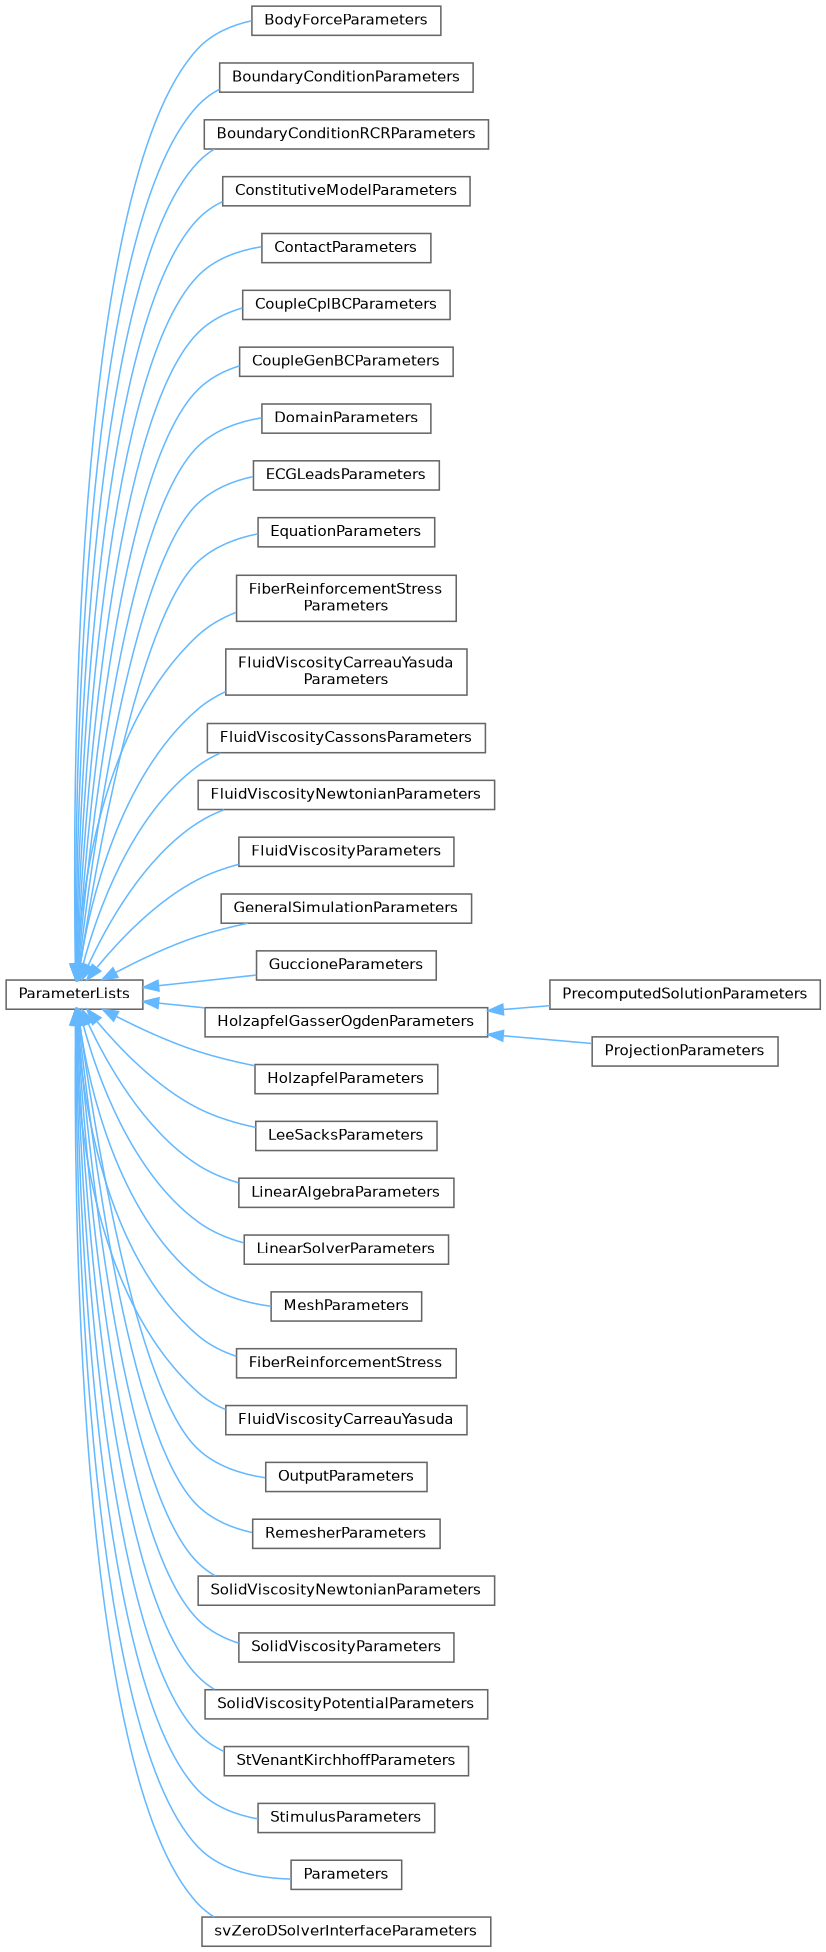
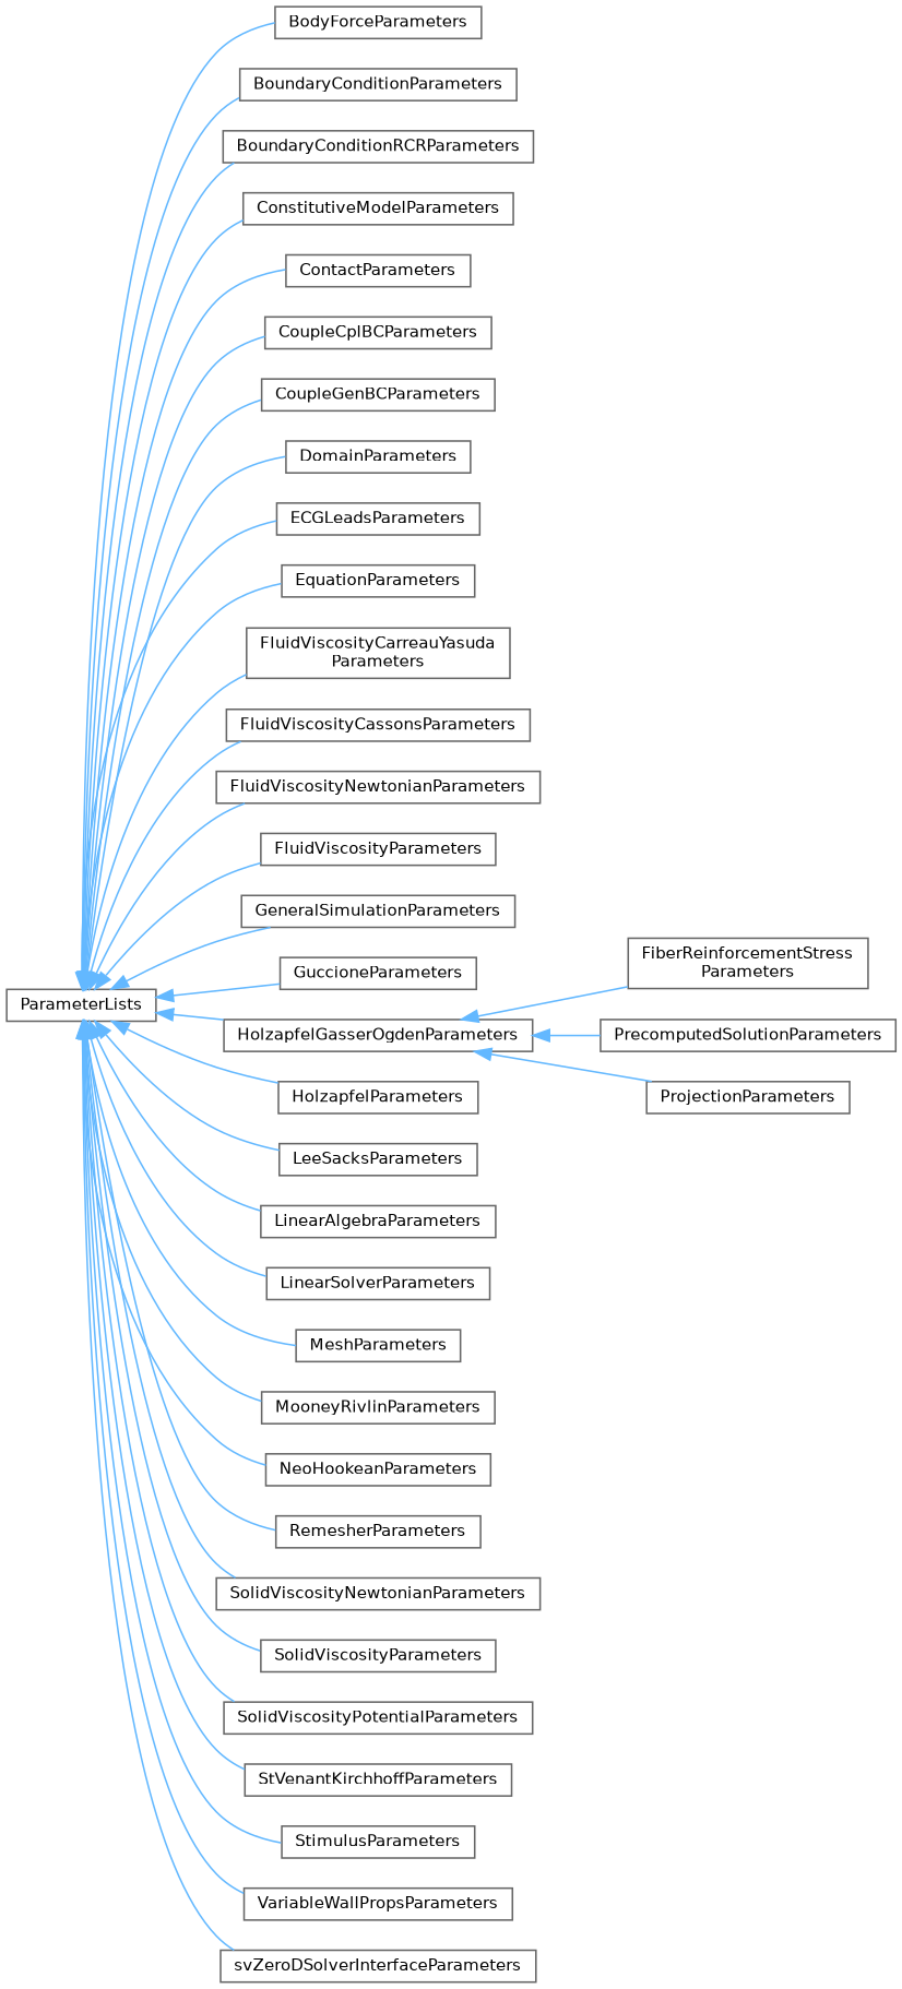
  digraph {
    rankdir=LR
    node [color=grey40 fillcolor=white fontname=Helvetica fontsize=10 shape=box style=filled]
    edge [color=steelblue1 dir=back fontname=Helvetica fontsize=10 labelfontname=Helvetica labelfontsize=10 style=solid]
    n1 [height=0.2 label=ParameterLists width=0.4]
    n2 [height=0.2 label=BodyForceParameters width=0.4]
    n3 [height=0.2 label=BoundaryConditionParameters width=0.4]
    n4 [height=0.2 label=BoundaryConditionRCRParameters width=0.4]
    n5 [height=0.2 label=ConstitutiveModelParameters width=0.4]
    n6 [height=0.2 label=ContactParameters width=0.4]
    n7 [height=0.2 label=CoupleCplBCParameters width=0.4]
    n8 [height=0.2 label=CoupleGenBCParameters width=0.4]
    n9 [height=0.2 label=DomainParameters width=0.4]
    n10 [height=0.2 label=ECGLeadsParameters width=0.4]
    n11 [height=0.2 label=EquationParameters width=0.4]
    n12 [height=0.2 label="FiberReinforcementStress\lParameters" width=0.4]
    n13 [height=0.2 label="FluidViscosityCarreauYasuda\lParameters" width=0.4]
    n14 [height=0.2 label=FluidViscosityCassonsParameters width=0.4]
    n15 [height=0.2 label=FluidViscosityNewtonianParameters width=0.4]
    n16 [height=0.2 label=FluidViscosityParameters width=0.4]
    n17 [height=0.2 label=GeneralSimulationParameters width=0.4]
    n18 [height=0.2 label=GuccioneParameters width=0.4]
    n19 [height=0.2 label=HolzapfelGasserOgdenParameters width=0.4]
    n20 [height=0.2 label=HolzapfelParameters width=0.4]
    n21 [height=0.2 label=LeeSacksParameters width=0.4]
    n22 [height=0.2 label=LinearAlgebraParameters width=0.4]
    n23 [height=0.2 label=LinearSolverParameters width=0.4]
    n24 [height=0.2 label=MeshParameters width=0.4]
-   n25 [height=0.2 label=FiberReinforcementStress width=0.4]
-   n26 [height=0.2 label=FluidViscosityCarreauYasuda width=0.4]
-   n27 [height=0.2 label=OutputParameters width=0.4]
+   n25 [height=0.2 label=MooneyRivlinParameters width=0.4]
+   n26 [height=0.2 label=NeoHookeanParameters width=0.4]
    n28 [height=0.2 label=RemesherParameters width=0.4]
    n29 [height=0.2 label=SolidViscosityNewtonianParameters width=0.4]
    n30 [height=0.2 label=SolidViscosityParameters width=0.4]
    n31 [height=0.2 label=SolidViscosityPotentialParameters width=0.4]
    n32 [height=0.2 label=StVenantKirchhoffParameters width=0.4]
    n33 [height=0.2 label=StimulusParameters width=0.4]
-   n34 [height=0.2 label=Parameters width=0.4]
+   n34 [height=0.2 label=VariableWallPropsParameters width=0.4]
    n35 [height=0.2 label=svZeroDSolverInterfaceParameters width=0.4]
    n36 [height=0.2 label=PrecomputedSolutionParameters width=0.4]
    n37 [height=0.2 label=ProjectionParameters width=0.4]
    n1 -> n2
    n1 -> n3
    n1 -> n4
    n1 -> n5
    n1 -> n6
    n1 -> n7
    n1 -> n8
    n1 -> n9
    n1 -> n10
    n1 -> n11
-   n1 -> n12
+   n19 -> n12
    n1 -> n13
    n1 -> n14
    n1 -> n15
    n1 -> n16
    n1 -> n17
    n1 -> n18
    n1 -> n19
    n1 -> n20
    n1 -> n21
    n1 -> n22
    n1 -> n23
    n1 -> n24
    n1 -> n25
    n1 -> n26
-   n1 -> n27
    n1 -> n28
    n1 -> n29
    n1 -> n30
    n1 -> n31
    n1 -> n32
    n1 -> n33
    n1 -> n34
    n1 -> n35
    n19 -> n36
    n19 -> n37
  }
